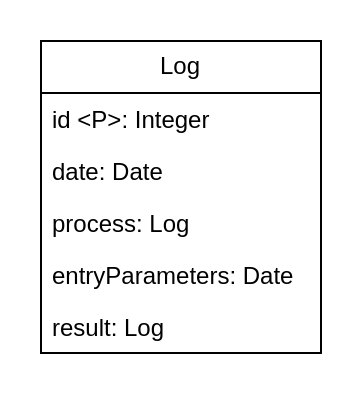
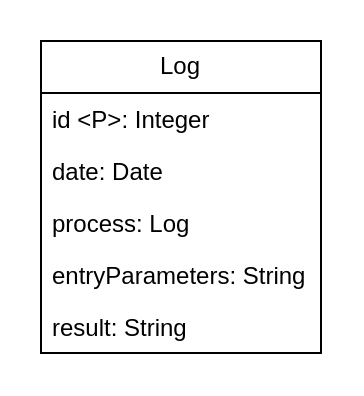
  <mxCell id="0" />
  <mxCell id="1" parent="0" />
  <mxCell id="2" value="Log" style="swimlane;fontStyle=0;childLayout=stackLayout;horizontal=1;startSize=26;fillColor=none;horizontalStack=0;resizeParent=1;resizeParentMax=0;resizeLast=0;collapsible=1;marginBottom=0;whiteSpace=wrap;html=1;" vertex="1" parent="1"><mxGeometry x="20" y="20" width="140" height="156" as="geometry" /></mxCell>
  <mxCell id="3" value="id &amp;lt;P&amp;gt;: Integer" style="text;strokeColor=none;fillColor=none;align=left;verticalAlign=top;spacingLeft=4;spacingRight=4;overflow=hidden;rotatable=0;points=[[0,0.5],[1,0.5]];portConstraint=eastwest;whiteSpace=wrap;html=1;" vertex="1" parent="2"><mxGeometry y="26" width="140" height="26" as="geometry" /></mxCell>
  <mxCell id="4" value="date: Date" style="text;strokeColor=none;fillColor=none;align=left;verticalAlign=top;spacingLeft=4;spacingRight=4;overflow=hidden;rotatable=0;points=[[0,0.5],[1,0.5]];portConstraint=eastwest;whiteSpace=wrap;html=1;" vertex="1" parent="2"><mxGeometry y="52" width="140" height="26" as="geometry" /></mxCell>
  <mxCell id="5" value="process: Log" style="text;strokeColor=none;fillColor=none;align=left;verticalAlign=top;spacingLeft=4;spacingRight=4;overflow=hidden;rotatable=0;points=[[0,0.5],[1,0.5]];portConstraint=eastwest;whiteSpace=wrap;html=1;" vertex="1" parent="2"><mxGeometry y="78" width="140" height="26" as="geometry" /></mxCell>
- <mxCell id="6" value="entryParameters: Date" style="text;strokeColor=none;fillColor=none;align=left;verticalAlign=top;spacingLeft=4;spacingRight=4;overflow=hidden;rotatable=0;points=[[0,0.5],[1,0.5]];portConstraint=eastwest;whiteSpace=wrap;html=1;" vertex="1" parent="2"><mxGeometry y="104" width="140" height="26" as="geometry" /></mxCell>
- <mxCell id="7" value="result: Log" style="text;strokeColor=none;fillColor=none;align=left;verticalAlign=top;spacingLeft=4;spacingRight=4;overflow=hidden;rotatable=0;points=[[0,0.5],[1,0.5]];portConstraint=eastwest;whiteSpace=wrap;html=1;" vertex="1" parent="2"><mxGeometry y="130" width="140" height="26" as="geometry" /></mxCell>
+ <mxCell id="6" value="entryParameters: String" style="text;strokeColor=none;fillColor=none;align=left;verticalAlign=top;spacingLeft=4;spacingRight=4;overflow=hidden;rotatable=0;points=[[0,0.5],[1,0.5]];portConstraint=eastwest;whiteSpace=wrap;html=1;" vertex="1" parent="2"><mxGeometry y="104" width="140" height="26" as="geometry" /></mxCell>
+ <mxCell id="7" value="result: String" style="text;strokeColor=none;fillColor=none;align=left;verticalAlign=top;spacingLeft=4;spacingRight=4;overflow=hidden;rotatable=0;points=[[0,0.5],[1,0.5]];portConstraint=eastwest;whiteSpace=wrap;html=1;" vertex="1" parent="2"><mxGeometry y="130" width="140" height="26" as="geometry" /></mxCell>
